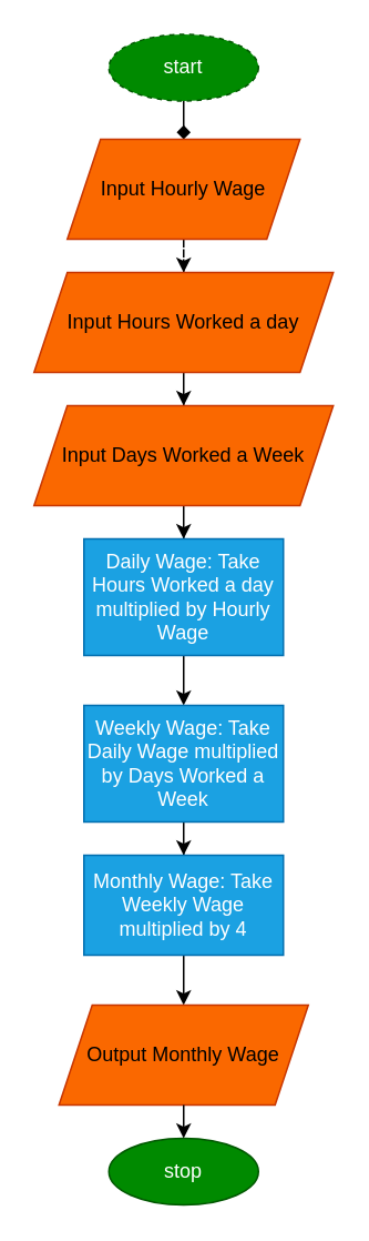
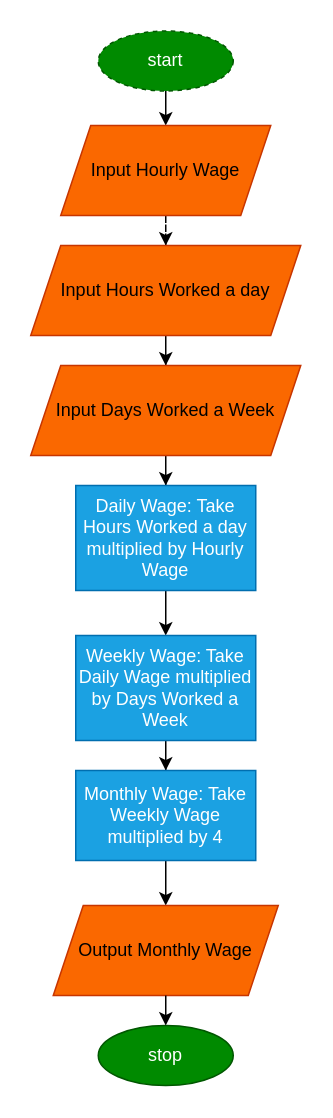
  <mxCell id="0" />
  <mxCell id="1" parent="0" />
- <mxCell id="2" value="" style="edgeStyle=orthogonalEdgeStyle;rounded=0;orthogonalLoop=1;jettySize=auto;html=1;endArrow=diamond;" edge="1" parent="1" source="3" target="5"><mxGeometry relative="1" as="geometry" /></mxCell>
+ <mxCell id="2" value="" style="edgeStyle=orthogonalEdgeStyle;rounded=0;orthogonalLoop=1;jettySize=auto;html=1;" edge="1" parent="1" source="3" target="5"><mxGeometry relative="1" as="geometry" /></mxCell>
  <mxCell id="3" value="start" style="ellipse;whiteSpace=wrap;html=1;fillColor=#008a00;fontColor=#ffffff;strokeColor=#005700;dashed=1;" vertex="1" parent="1"><mxGeometry x="65" y="20" width="90" height="40" as="geometry" /></mxCell>
  <mxCell id="4" value="" style="edgeStyle=orthogonalEdgeStyle;rounded=0;orthogonalLoop=1;jettySize=auto;html=1;dashed=1;" edge="1" parent="1" source="5" target="7"><mxGeometry relative="1" as="geometry" /></mxCell>
  <mxCell id="5" value="Input Hourly Wage" style="shape=parallelogram;perimeter=parallelogramPerimeter;whiteSpace=wrap;html=1;fixedSize=1;fillColor=#fa6800;fontColor=#000000;strokeColor=#C73500;" vertex="1" parent="1"><mxGeometry x="40" y="83" width="140" height="60" as="geometry" /></mxCell>
  <mxCell id="6" value="" style="edgeStyle=orthogonalEdgeStyle;rounded=0;orthogonalLoop=1;jettySize=auto;html=1;" edge="1" parent="1" source="7" target="9"><mxGeometry relative="1" as="geometry" /></mxCell>
  <mxCell id="7" value="Input Hours Worked a day" style="shape=parallelogram;perimeter=parallelogramPerimeter;whiteSpace=wrap;html=1;fixedSize=1;fillColor=#fa6800;fontColor=#000000;strokeColor=#C73500;" vertex="1" parent="1"><mxGeometry x="20" y="163" width="180" height="60" as="geometry" /></mxCell>
  <mxCell id="8" value="" style="edgeStyle=orthogonalEdgeStyle;rounded=0;orthogonalLoop=1;jettySize=auto;html=1;" edge="1" parent="1" source="9" target="11"><mxGeometry relative="1" as="geometry" /></mxCell>
  <mxCell id="9" value="Input Days Worked a Week" style="shape=parallelogram;perimeter=parallelogramPerimeter;whiteSpace=wrap;html=1;fixedSize=1;fillColor=#fa6800;fontColor=#000000;strokeColor=#C73500;" vertex="1" parent="1"><mxGeometry x="20" y="243" width="180" height="60" as="geometry" /></mxCell>
  <mxCell id="10" value="" style="edgeStyle=orthogonalEdgeStyle;rounded=0;orthogonalLoop=1;jettySize=auto;html=1;" edge="1" parent="1" source="11" target="13"><mxGeometry relative="1" as="geometry" /></mxCell>
  <mxCell id="11" value="Daily Wage: Take Hours Worked a day multiplied by Hourly Wage" style="whiteSpace=wrap;html=1;fillColor=#1ba1e2;fontColor=#ffffff;strokeColor=#006EAF;" vertex="1" parent="1"><mxGeometry x="50" y="323" width="120" height="70" as="geometry" /></mxCell>
  <mxCell id="12" value="" style="edgeStyle=orthogonalEdgeStyle;rounded=0;orthogonalLoop=1;jettySize=auto;html=1;" edge="1" parent="1" source="13" target="15"><mxGeometry relative="1" as="geometry" /></mxCell>
  <mxCell id="13" value="Weekly Wage: Take Daily Wage multiplied by Days Worked a Week" style="whiteSpace=wrap;html=1;fillColor=#1ba1e2;fontColor=#ffffff;strokeColor=#006EAF;" vertex="1" parent="1"><mxGeometry x="50" y="423" width="120" height="70" as="geometry" /></mxCell>
  <mxCell id="14" value="" style="edgeStyle=orthogonalEdgeStyle;rounded=0;orthogonalLoop=1;jettySize=auto;html=1;" edge="1" parent="1" source="15" target="16"><mxGeometry relative="1" as="geometry" /></mxCell>
  <mxCell id="15" value="Monthly Wage: Take Weekly Wage multiplied by 4" style="whiteSpace=wrap;html=1;fillColor=#1ba1e2;fontColor=#ffffff;strokeColor=#006EAF;" vertex="1" parent="1"><mxGeometry x="50" y="513" width="120" height="60" as="geometry" /></mxCell>
  <mxCell id="16" value="Output Monthly Wage" style="shape=parallelogram;perimeter=parallelogramPerimeter;whiteSpace=wrap;html=1;fixedSize=1;fillColor=#fa6800;fontColor=#000000;strokeColor=#C73500;" vertex="1" parent="1"><mxGeometry x="35" y="603" width="150" height="60" as="geometry" /></mxCell>
  <mxCell id="17" value="stop" style="ellipse;whiteSpace=wrap;html=1;fillColor=#008a00;fontColor=#ffffff;strokeColor=#005700;" vertex="1" parent="1"><mxGeometry x="65" y="683" width="90" height="40" as="geometry" /></mxCell>
  <mxCell id="18" value="" style="endArrow=classic;html=1;rounded=0;entryX=0.5;entryY=0;entryDx=0;entryDy=0;" edge="1" parent="1" source="16" target="17"><mxGeometry width="50" height="50" relative="1" as="geometry"><mxPoint x="-30" y="733" as="sourcePoint" /><mxPoint x="20" y="683" as="targetPoint" /></mxGeometry></mxCell>
